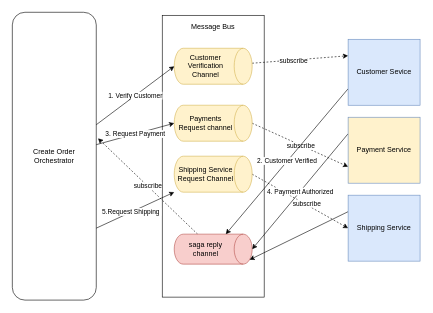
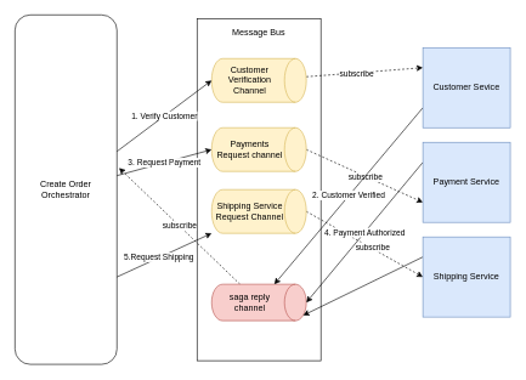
  <mxCell id="0" />
  <mxCell id="1" parent="0" />
  <mxCell id="2" value="Create Order Orchestrator" style="whiteSpace=wrap;html=1;rounded=1;" parent="1" vertex="1"><mxGeometry x="20" y="20" width="140" height="480" as="geometry" /></mxCell>
  <mxCell id="3" value="" style="rounded=0;whiteSpace=wrap;html=1;" parent="1" vertex="1"><mxGeometry x="270" y="25" width="170" height="470" as="geometry" /></mxCell>
  <mxCell id="4" value="Message Bus" style="text;html=1;strokeColor=none;fillColor=none;align=center;verticalAlign=middle;whiteSpace=wrap;rounded=0;" parent="1" vertex="1"><mxGeometry x="290" y="35" width="130" height="20" as="geometry" /></mxCell>
  <mxCell id="5" style="edgeStyle=none;rounded=0;orthogonalLoop=1;jettySize=auto;html=1;entryX=0;entryY=0.25;entryDx=0;entryDy=0;dashed=1;" parent="1" source="7" target="18" edge="1"><mxGeometry relative="1" as="geometry" /></mxCell>
  <mxCell id="6" value="subscribe" style="edgeLabel;html=1;align=center;verticalAlign=middle;resizable=0;points=[];" parent="5" vertex="1" connectable="0"><mxGeometry x="-0.14" y="-1" relative="1" as="geometry"><mxPoint as="offset" /></mxGeometry></mxCell>
  <mxCell id="7" value="Customer Verification Channel" style="shape=cylinder3;whiteSpace=wrap;html=1;boundedLbl=1;backgroundOutline=1;size=15;direction=south;fillColor=#fff2cc;strokeColor=#d6b656;" parent="1" vertex="1"><mxGeometry x="290" y="80" width="130" height="60" as="geometry" /></mxCell>
  <mxCell id="8" value="subscribe" style="edgeStyle=none;rounded=0;orthogonalLoop=1;jettySize=auto;html=1;entryX=1.021;entryY=0.438;entryDx=0;entryDy=0;entryPerimeter=0;dashed=1;" parent="1" source="9" target="2" edge="1"><mxGeometry relative="1" as="geometry" /></mxCell>
  <mxCell id="9" value="saga reply channel" style="shape=cylinder3;whiteSpace=wrap;html=1;boundedLbl=1;backgroundOutline=1;size=15;direction=south;fillColor=#f8cecc;strokeColor=#b85450;" parent="1" vertex="1"><mxGeometry x="290" y="390" width="130" height="50" as="geometry" /></mxCell>
  <mxCell id="10" style="edgeStyle=none;rounded=0;orthogonalLoop=1;jettySize=auto;html=1;exitX=0.5;exitY=0;exitDx=0;exitDy=0;exitPerimeter=0;entryX=0;entryY=0.75;entryDx=0;entryDy=0;dashed=1;" parent="1" source="12" target="20" edge="1"><mxGeometry relative="1" as="geometry" /></mxCell>
  <mxCell id="11" value="subscribe" style="edgeLabel;html=1;align=center;verticalAlign=middle;resizable=0;points=[];" parent="10" vertex="1" connectable="0"><mxGeometry x="0.018" y="-1" relative="1" as="geometry"><mxPoint as="offset" /></mxGeometry></mxCell>
  <mxCell id="12" value="Payments Request channel" style="shape=cylinder3;whiteSpace=wrap;html=1;boundedLbl=1;backgroundOutline=1;size=15;direction=south;fillColor=#fff2cc;strokeColor=#d6b656;" parent="1" vertex="1"><mxGeometry x="290" y="175" width="130" height="60" as="geometry" /></mxCell>
  <mxCell id="13" style="edgeStyle=none;rounded=0;orthogonalLoop=1;jettySize=auto;html=1;exitX=0.5;exitY=0;exitDx=0;exitDy=0;exitPerimeter=0;entryX=0;entryY=0.5;entryDx=0;entryDy=0;dashed=1;" parent="1" source="15" target="22" edge="1"><mxGeometry relative="1" as="geometry" /></mxCell>
  <mxCell id="14" value="subscribe" style="edgeLabel;html=1;align=center;verticalAlign=middle;resizable=0;points=[];" parent="13" vertex="1" connectable="0"><mxGeometry x="0.117" y="2" relative="1" as="geometry"><mxPoint as="offset" /></mxGeometry></mxCell>
  <mxCell id="15" value="Shipping Service Request Channel" style="shape=cylinder3;whiteSpace=wrap;html=1;boundedLbl=1;backgroundOutline=1;size=15;direction=south;fillColor=#fff2cc;strokeColor=#d6b656;" parent="1" vertex="1"><mxGeometry x="290" y="260" width="130" height="60" as="geometry" /></mxCell>
  <mxCell id="16" value="1. Verify Customer" style="rounded=0;orthogonalLoop=1;jettySize=auto;html=1;entryX=0.5;entryY=1;entryDx=0;entryDy=0;entryPerimeter=0;" parent="1" source="2" target="7" edge="1"><mxGeometry relative="1" as="geometry" /></mxCell>
  <mxCell id="17" value="2. Customer Verified" style="edgeStyle=none;rounded=0;orthogonalLoop=1;jettySize=auto;html=1;exitX=0;exitY=0.75;exitDx=0;exitDy=0;" parent="1" source="18" target="9" edge="1"><mxGeometry relative="1" as="geometry" /></mxCell>
  <mxCell id="18" value="Customer Sevice" style="rounded=0;whiteSpace=wrap;html=1;fillColor=#dae8fc;strokeColor=#6c8ebf;" parent="1" vertex="1"><mxGeometry x="580" y="65" width="120" height="110" as="geometry" /></mxCell>
  <mxCell id="19" value="4. Payment Authorized" style="edgeStyle=none;rounded=0;orthogonalLoop=1;jettySize=auto;html=1;exitX=0;exitY=0.25;exitDx=0;exitDy=0;entryX=0.5;entryY=0;entryDx=0;entryDy=0;entryPerimeter=0;" parent="1" source="20" target="9" edge="1"><mxGeometry relative="1" as="geometry" /></mxCell>
- <mxCell id="20" value="Payment Service" style="rounded=0;whiteSpace=wrap;html=1;fillColor=#fff2cc;strokeColor=#6c8ebf;" parent="1" vertex="1"><mxGeometry x="580" y="195" width="120" height="110" as="geometry" /></mxCell>
+ <mxCell id="20" value="Payment Service" style="rounded=0;whiteSpace=wrap;html=1;fillColor=#dae8fc;strokeColor=#6c8ebf;" parent="1" vertex="1"><mxGeometry x="580" y="195" width="120" height="110" as="geometry" /></mxCell>
  <mxCell id="21" style="edgeStyle=none;rounded=0;orthogonalLoop=1;jettySize=auto;html=1;exitX=0;exitY=0.25;exitDx=0;exitDy=0;entryX=0.855;entryY=0;entryDx=0;entryDy=4.35;entryPerimeter=0;" parent="1" source="22" target="9" edge="1"><mxGeometry relative="1" as="geometry" /></mxCell>
  <mxCell id="22" value="Shipping Service" style="rounded=0;whiteSpace=wrap;html=1;fillColor=#dae8fc;strokeColor=#6c8ebf;" parent="1" vertex="1"><mxGeometry x="580" y="325" width="120" height="110" as="geometry" /></mxCell>
  <mxCell id="23" value="3. Request Payment" style="edgeStyle=none;rounded=0;orthogonalLoop=1;jettySize=auto;html=1;entryX=0.5;entryY=1;entryDx=0;entryDy=0;entryPerimeter=0;" parent="1" source="2" target="12" edge="1"><mxGeometry relative="1" as="geometry" /></mxCell>
  <mxCell id="24" style="edgeStyle=none;rounded=0;orthogonalLoop=1;jettySize=auto;html=1;exitX=1;exitY=0.75;exitDx=0;exitDy=0;" parent="1" source="2" target="15" edge="1"><mxGeometry relative="1" as="geometry" /></mxCell>
  <mxCell id="25" value="5.Request Shipping&amp;nbsp;" style="edgeLabel;html=1;align=center;verticalAlign=middle;resizable=0;points=[];" parent="24" vertex="1" connectable="0"><mxGeometry x="-0.076" relative="1" as="geometry"><mxPoint x="-1" as="offset" /></mxGeometry></mxCell>
